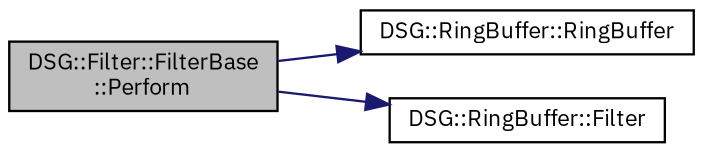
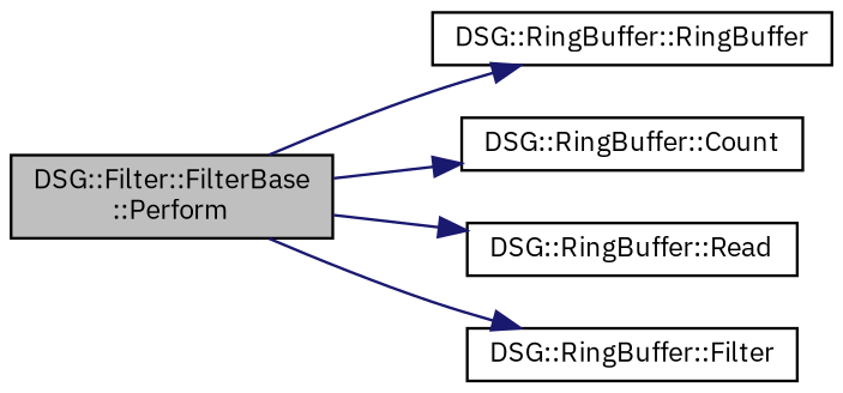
  digraph {
    fontname="IBM Plex Sans"
    rankdir=LR
    node [color=black fillcolor=white fontname="IBM Plex Sans" fontsize=10 shape=record style=filled]
    edge [color=midnightblue fontname="IBM Plex Sans" fontsize=10 labelfontname=Helvetica labelfontsize=10 style=solid]
    n1 [fillcolor=grey75 fontcolor=black height=0.2 label="DSG::Filter::FilterBase\l::Perform" width=0.4]
    n2 [height=0.2 label="DSG::RingBuffer::RingBuffer" width=0.4]
+   n3 [height=0.2 label="DSG::RingBuffer::Count" width=0.4]
+   n4 [height=0.2 label="DSG::RingBuffer::Read" width=0.4]
    n5 [height=0.2 label="DSG::RingBuffer::Filter" width=0.4]
    n1 -> n2
+   n1 -> n3
+   n1 -> n4
    n1 -> n5
  }
